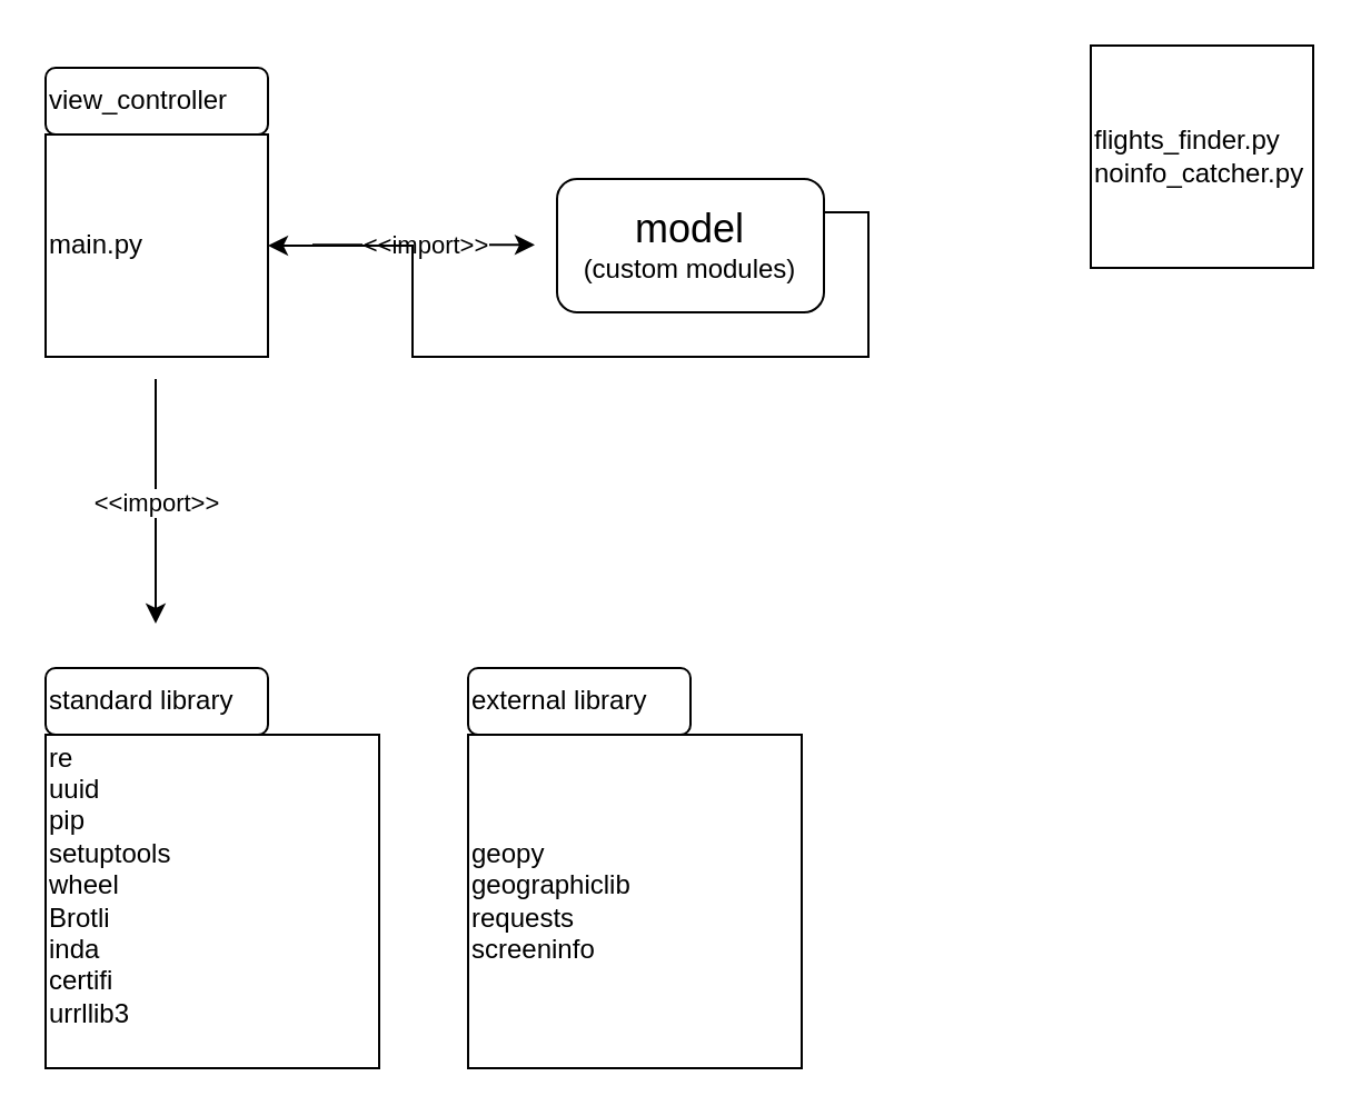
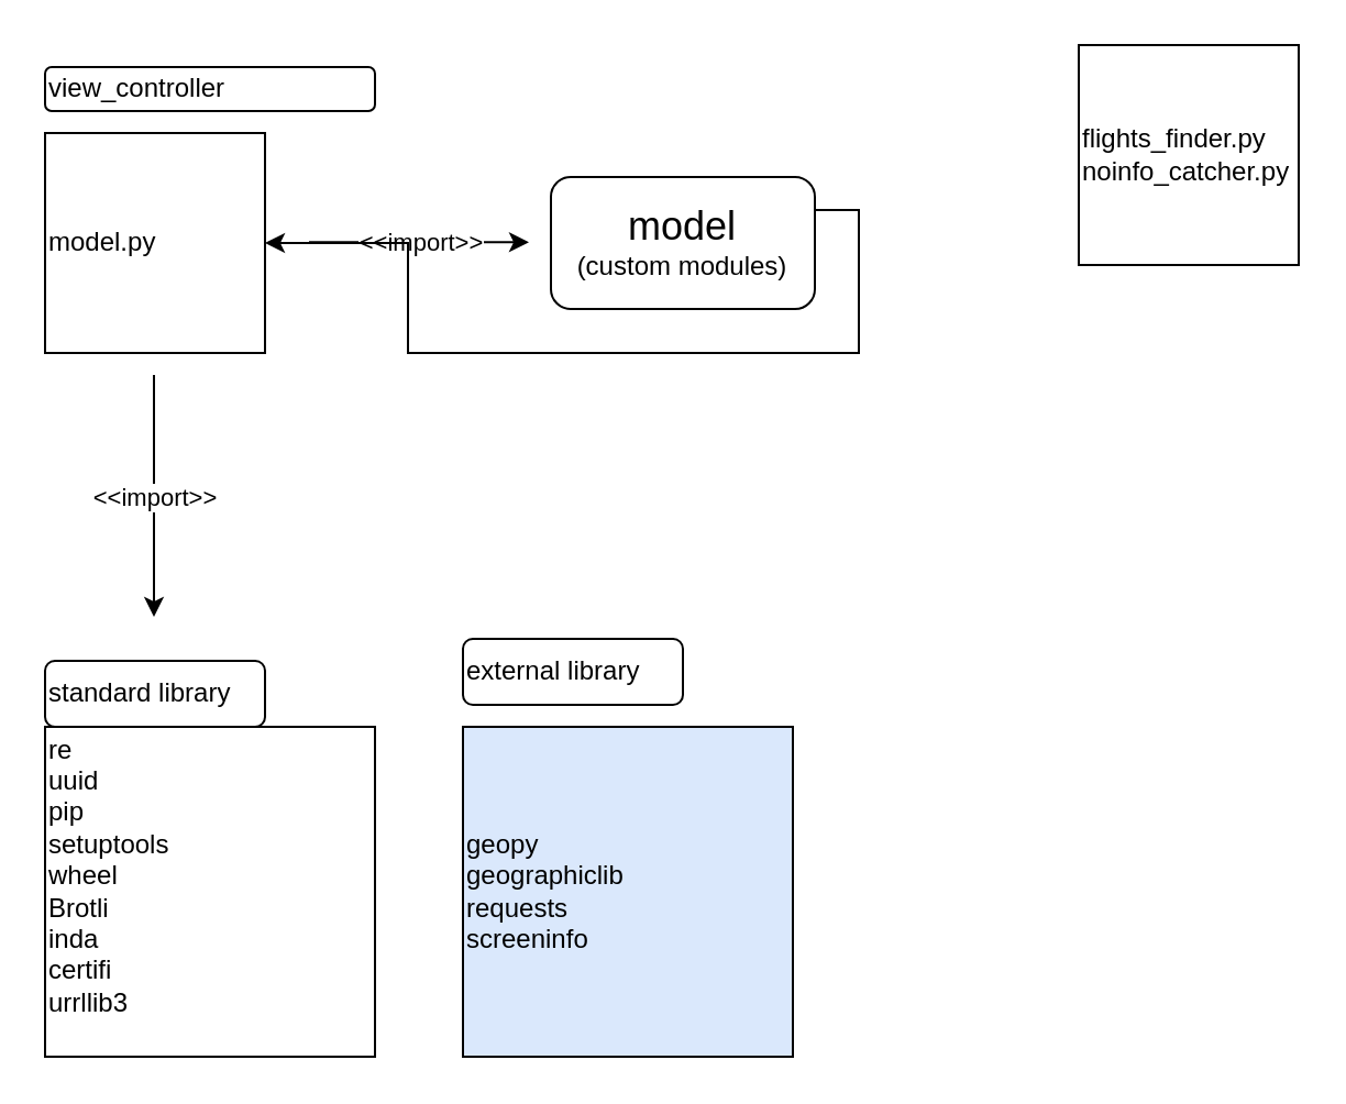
  <mxCell id="0" />
  <mxCell id="1" parent="0" />
- <mxCell id="2" value="view_controller" style="rounded=1;whiteSpace=wrap;html=1;align=left;" vertex="1" parent="1"><mxGeometry x="20" y="30" width="100" height="30" as="geometry" /></mxCell>
- <mxCell id="3" value="main.py" style="whiteSpace=wrap;html=1;aspect=fixed;align=left;" vertex="1" parent="1"><mxGeometry x="20" y="60" width="100" height="100" as="geometry" /></mxCell>
+ <mxCell id="2" value="view_controller" style="rounded=1;whiteSpace=wrap;html=1;align=left;" vertex="1" parent="1"><mxGeometry x="20" y="30" width="150" height="20" as="geometry" /></mxCell>
+ <mxCell id="3" value="model.py" style="whiteSpace=wrap;html=1;aspect=fixed;align=left;" vertex="1" parent="1"><mxGeometry x="20" y="60" width="100" height="100" as="geometry" /></mxCell>
  <mxCell id="4" value="" style="endArrow=classic;html=1;rounded=0;" edge="1" parent="1"><mxGeometry relative="1" as="geometry"><mxPoint x="69.5" y="170" as="sourcePoint" /><mxPoint x="69.5" y="280" as="targetPoint" /></mxGeometry></mxCell>
  <mxCell id="5" value="&amp;lt;&amp;lt;import&amp;gt;&amp;gt;" style="edgeLabel;resizable=0;html=1;;align=center;verticalAlign=middle;" connectable="0" vertex="1" parent="4"><mxGeometry relative="1" as="geometry" /></mxCell>
  <mxCell id="6" value="standard library" style="rounded=1;whiteSpace=wrap;html=1;align=left;" vertex="1" parent="1"><mxGeometry x="20" y="300" width="100" height="30" as="geometry" /></mxCell>
  <mxCell id="7" value="re&amp;nbsp;&lt;div&gt;uuid&lt;/div&gt;&lt;div&gt;pip&amp;nbsp;&lt;/div&gt;&lt;div&gt;setuptools&lt;/div&gt;&lt;div&gt;wheel&lt;/div&gt;&lt;div&gt;Brotli&lt;/div&gt;&lt;div&gt;inda&lt;/div&gt;&lt;div&gt;certifi&lt;/div&gt;&lt;div&gt;urrllib3&lt;/div&gt;&lt;div&gt;&lt;br&gt;&lt;/div&gt;" style="whiteSpace=wrap;html=1;aspect=fixed;align=left;" vertex="1" parent="1"><mxGeometry x="20" y="330" width="150" height="150" as="geometry" /></mxCell>
  <mxCell id="8" value="" style="endArrow=classic;html=1;rounded=0;" edge="1" parent="1"><mxGeometry relative="1" as="geometry"><mxPoint x="140" y="109.62" as="sourcePoint" /><mxPoint x="240" y="109.62" as="targetPoint" /></mxGeometry></mxCell>
  <mxCell id="9" value="&amp;lt;&amp;lt;import&amp;gt;&amp;gt;" style="edgeLabel;resizable=0;html=1;;align=center;verticalAlign=middle;" connectable="0" vertex="1" parent="8"><mxGeometry relative="1" as="geometry" /></mxCell>
  <mxCell id="10" style="edgeStyle=orthogonalEdgeStyle;rounded=0;orthogonalLoop=1;jettySize=auto;html=1;exitX=1;exitY=0.25;exitDx=0;exitDy=0;" edge="1" parent="1" source="11" target="3"><mxGeometry relative="1" as="geometry"><mxPoint x="440" y="50" as="targetPoint" /></mxGeometry></mxCell>
  <mxCell id="11" value="&lt;font style=&quot;font-size: 18px;&quot;&gt;model&lt;/font&gt;&lt;div&gt;&lt;font style=&quot;font-size: 12px;&quot;&gt;(custom modules)&lt;/font&gt;&lt;/div&gt;" style="rounded=1;whiteSpace=wrap;html=1;" vertex="1" parent="1"><mxGeometry x="250" y="80" width="120" height="60" as="geometry" /></mxCell>
  <mxCell id="12" value="flights_finder.py&lt;div&gt;noinfo_catcher.py&lt;/div&gt;" style="whiteSpace=wrap;html=1;aspect=fixed;align=left;" vertex="1" parent="1"><mxGeometry x="490" y="20" width="100" height="100" as="geometry" /></mxCell>
- <mxCell id="13" value="external library" style="rounded=1;whiteSpace=wrap;html=1;align=left;" vertex="1" parent="1"><mxGeometry x="210" y="300" width="100" height="30" as="geometry" /></mxCell>
- <mxCell id="14" value="&lt;div&gt;geopy&lt;/div&gt;&lt;div&gt;geographiclib&lt;/div&gt;&lt;div&gt;requests&lt;/div&gt;&lt;div&gt;screeninfo&lt;/div&gt;" style="whiteSpace=wrap;html=1;aspect=fixed;align=left;" vertex="1" parent="1"><mxGeometry x="210" y="330" width="150" height="150" as="geometry" /></mxCell>
+ <mxCell id="13" value="external library" style="rounded=1;whiteSpace=wrap;html=1;align=left;" vertex="1" parent="1"><mxGeometry x="210" y="290" width="100" height="30" as="geometry" /></mxCell>
+ <mxCell id="14" value="&lt;div&gt;geopy&lt;/div&gt;&lt;div&gt;geographiclib&lt;/div&gt;&lt;div&gt;requests&lt;/div&gt;&lt;div&gt;screeninfo&lt;/div&gt;" style="whiteSpace=wrap;html=1;aspect=fixed;align=left;fillColor=#dae8fc;" vertex="1" parent="1"><mxGeometry x="210" y="330" width="150" height="150" as="geometry" /></mxCell>
